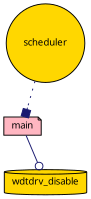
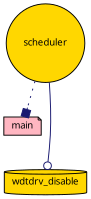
  digraph {
    rankdir=TB
    node [color=black fillcolor=gold fontname="FreeSans.ttf" fontsize=10 style=filled]
    edge [color=midnightblue fontname="FreeSans.ttf" fontsize=10 labelfontname="FreeSans.ttf" labelfontsize=10]
    n1 [fillcolor=lightpink fontcolor=black height=0.2 label=main shape=note width=0.4]
    n2 [height=0.2 label=wdtdrv_disable shape=cylinder width=0.4]
    n3 [height=0.2 label=scheduler shape=circle width=0.4]
-   n1 -> n2 [arrowhead=odot style=solid]
+   n3 -> n2 [arrowhead=odot style=solid]
    n3 -> n1 [arrowhead=box style=dotted]
  }
